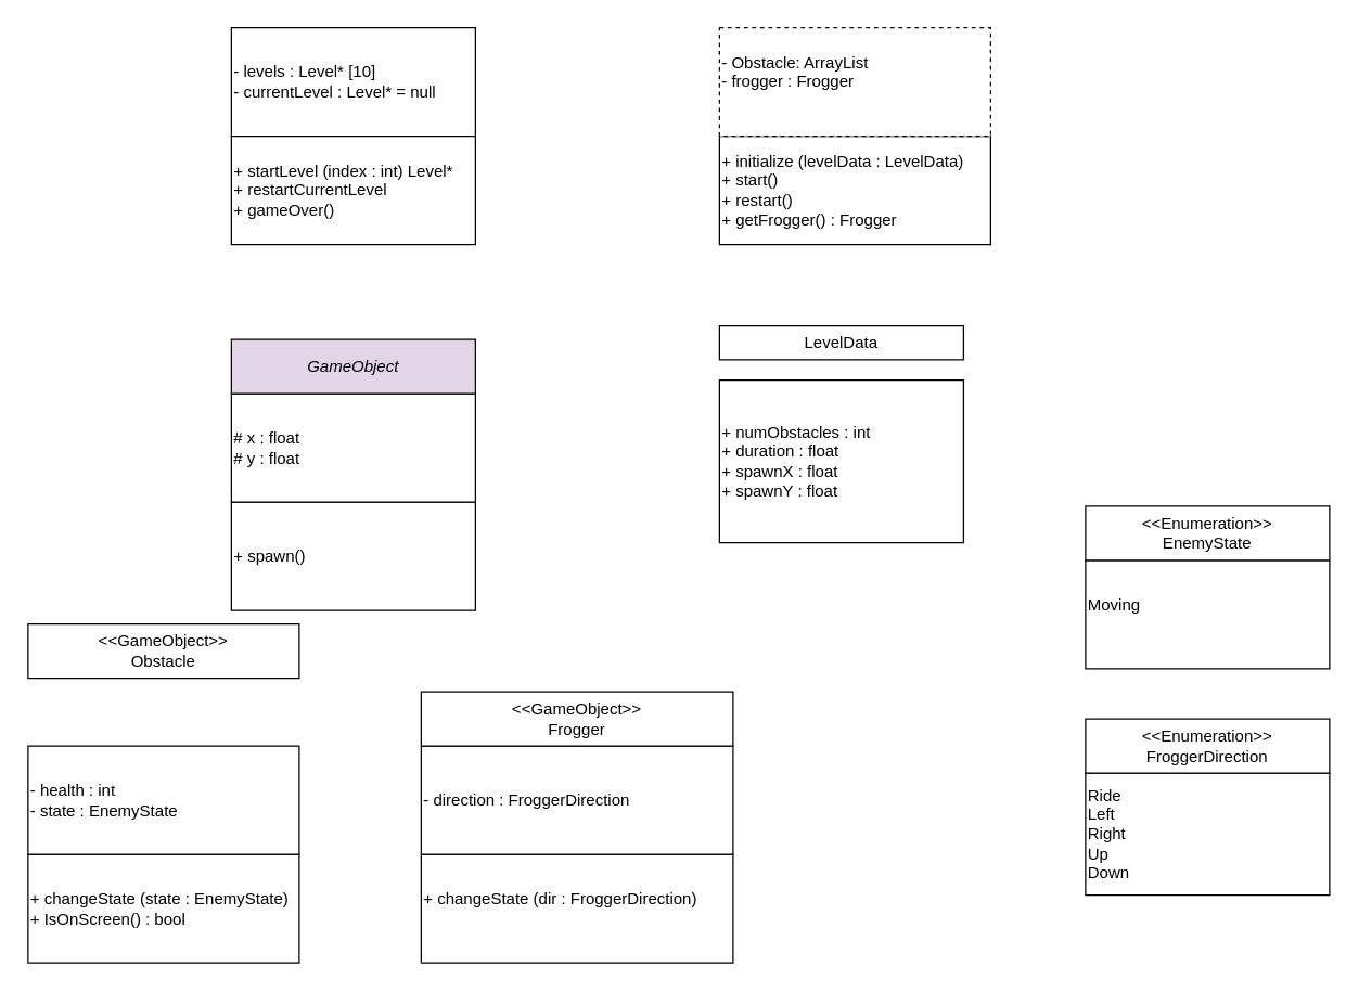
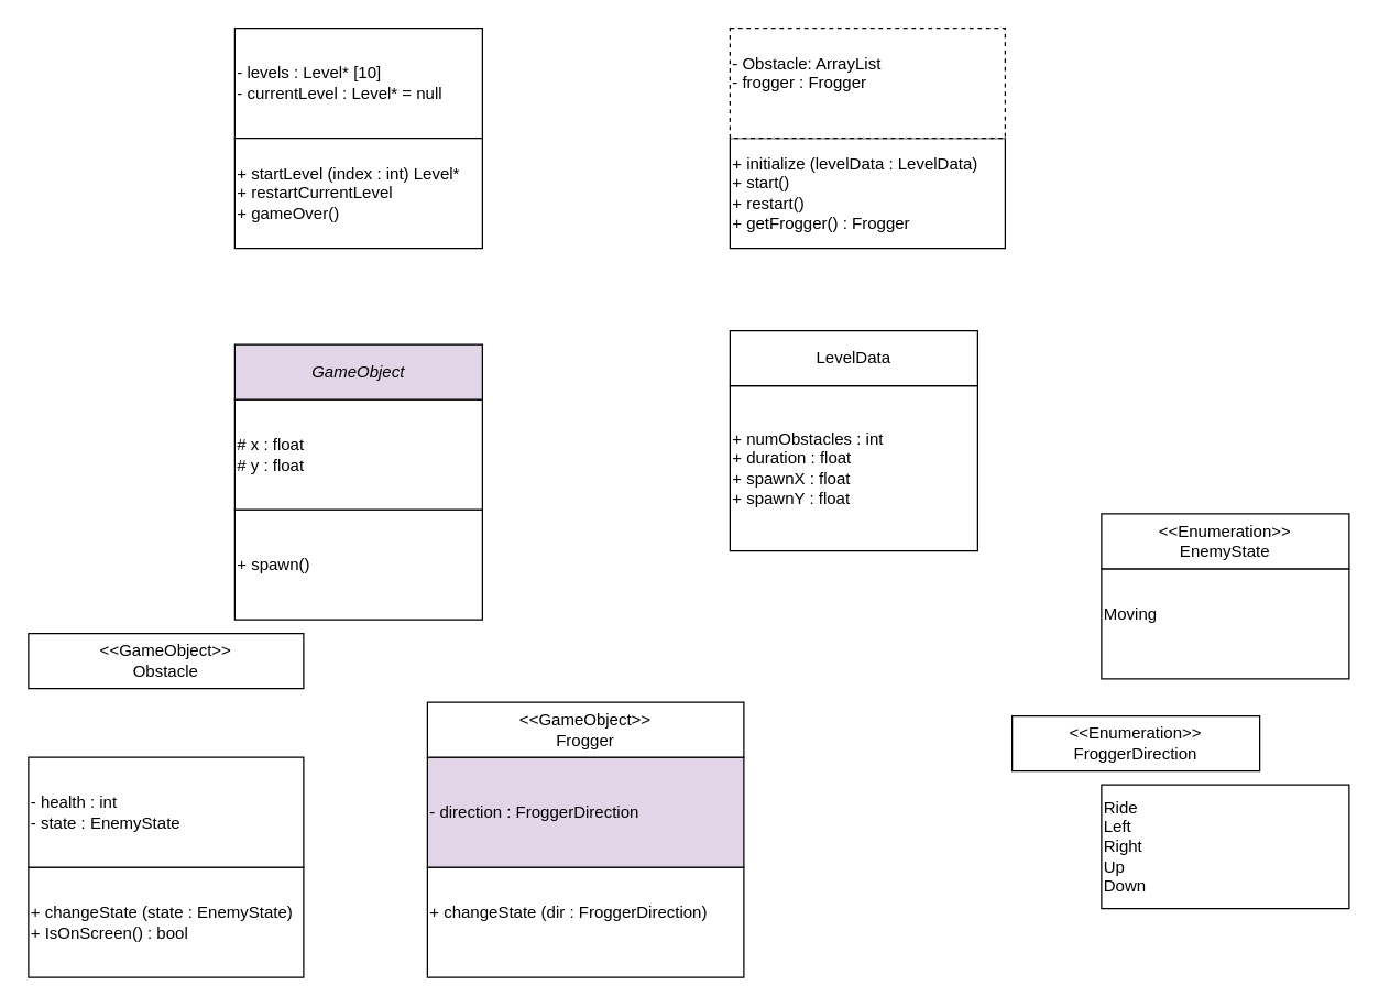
  <mxCell id="0" />
  <mxCell id="1" parent="0" />
  <mxCell id="2" value="- levels : Level* [10]&lt;div&gt;- currentLevel : Level* = null&lt;/div&gt;" style="rounded=0;whiteSpace=wrap;html=1;align=left;" vertex="1" parent="1"><mxGeometry x="170" y="20" width="180" height="80" as="geometry" /></mxCell>
  <mxCell id="3" value="+ startLevel (index : int) Level*&lt;div&gt;+ restartCurrentLevel&lt;/div&gt;&lt;div&gt;+ gameOver()&lt;/div&gt;" style="rounded=0;whiteSpace=wrap;html=1;align=left;" vertex="1" parent="1"><mxGeometry x="170" y="100" width="180" height="80" as="geometry" /></mxCell>
  <mxCell id="4" value="+ initialize (levelData : LevelData)&lt;div&gt;+ start()&lt;/div&gt;&lt;div&gt;+ restart()&lt;/div&gt;&lt;div&gt;+ getFrogger() :&amp;nbsp;&lt;span style=&quot;background-color: initial;&quot;&gt;Frogger&lt;/span&gt;&lt;/div&gt;" style="rounded=0;whiteSpace=wrap;html=1;align=left;" vertex="1" parent="1"><mxGeometry x="530" y="100" width="200" height="80" as="geometry" /></mxCell>
  <mxCell id="5" value="- Obstacle: ArrayList&lt;div&gt;- frogger : Frogger&lt;/div&gt;&lt;div&gt;&lt;br&gt;&lt;/div&gt;" style="rounded=0;whiteSpace=wrap;html=1;align=left;dashed=1;" vertex="1" parent="1"><mxGeometry x="530" y="20" width="200" height="80" as="geometry" /></mxCell>
  <mxCell id="6" value="+ spawn()" style="rounded=0;whiteSpace=wrap;html=1;align=left;" vertex="1" parent="1"><mxGeometry x="170" y="370" width="180" height="80" as="geometry" /></mxCell>
  <mxCell id="7" value="# x : float&lt;div&gt;# y : float&lt;/div&gt;" style="rounded=0;whiteSpace=wrap;html=1;align=left;" vertex="1" parent="1"><mxGeometry x="170" y="290" width="180" height="80" as="geometry" /></mxCell>
  <mxCell id="8" value="&lt;i&gt;GameObject&lt;/i&gt;" style="rounded=0;whiteSpace=wrap;html=1;fillColor=#e1d5e7;" vertex="1" parent="1"><mxGeometry x="170" y="250" width="180" height="40" as="geometry" /></mxCell>
  <mxCell id="9" value="+ numObstacles : int&lt;div&gt;+ duration : float&lt;/div&gt;&lt;div&gt;+ spawnX : float&lt;/div&gt;&lt;div&gt;+ spawnY : float&lt;/div&gt;" style="rounded=0;whiteSpace=wrap;html=1;align=left;" vertex="1" parent="1"><mxGeometry x="530" y="280" width="180" height="120" as="geometry" /></mxCell>
- <mxCell id="10" value="LevelData" style="rounded=0;whiteSpace=wrap;html=1;" vertex="1" parent="1"><mxGeometry x="530" y="240" width="180" height="25" as="geometry" /></mxCell>
+ <mxCell id="10" value="LevelData" style="rounded=0;whiteSpace=wrap;html=1;" vertex="1" parent="1"><mxGeometry x="530" y="240" width="180" height="40" as="geometry" /></mxCell>
  <mxCell id="11" value="Moving&lt;div&gt;&lt;br&gt;&lt;/div&gt;" style="rounded=0;whiteSpace=wrap;html=1;align=left;" vertex="1" parent="1"><mxGeometry x="800" y="413" width="180" height="80" as="geometry" /></mxCell>
  <mxCell id="12" value="&amp;lt;&amp;lt;Enumeration&amp;gt;&amp;gt;&lt;div&gt;EnemyState&lt;/div&gt;" style="rounded=0;whiteSpace=wrap;html=1;" vertex="1" parent="1"><mxGeometry x="800" y="373" width="180" height="40" as="geometry" /></mxCell>
  <mxCell id="13" value="&lt;div&gt;Ride&lt;/div&gt;Left&lt;div&gt;Right&lt;/div&gt;&lt;div&gt;Up&lt;/div&gt;&lt;div&gt;Down&lt;/div&gt;" style="rounded=0;whiteSpace=wrap;html=1;align=left;" vertex="1" parent="1"><mxGeometry x="800" y="570" width="180" height="90" as="geometry" /></mxCell>
- <mxCell id="14" value="&amp;lt;&amp;lt;Enumeration&amp;gt;&amp;gt;&lt;div&gt;FroggerDirection&lt;/div&gt;" style="rounded=0;whiteSpace=wrap;html=1;" vertex="1" parent="1"><mxGeometry x="800" y="530" width="180" height="40" as="geometry" /></mxCell>
+ <mxCell id="14" value="&amp;lt;&amp;lt;Enumeration&amp;gt;&amp;gt;&lt;div&gt;FroggerDirection&lt;/div&gt;" style="rounded=0;whiteSpace=wrap;html=1;" vertex="1" parent="1"><mxGeometry x="735" y="520" width="180" height="40" as="geometry" /></mxCell>
  <mxCell id="15" value="+ changeState (dir : FroggerDirection)&lt;div&gt;&lt;br&gt;&lt;/div&gt;" style="rounded=0;whiteSpace=wrap;html=1;align=left;" vertex="1" parent="1"><mxGeometry x="310" y="630" width="230" height="80" as="geometry" /></mxCell>
- <mxCell id="16" value="&lt;div&gt;- direction : FroggerDirection&lt;/div&gt;" style="rounded=0;whiteSpace=wrap;html=1;align=left;" vertex="1" parent="1"><mxGeometry x="310" y="550" width="230" height="80" as="geometry" /></mxCell>
+ <mxCell id="16" value="&lt;div&gt;- direction : FroggerDirection&lt;/div&gt;" style="rounded=0;whiteSpace=wrap;html=1;align=left;fillColor=#e1d5e7;" vertex="1" parent="1"><mxGeometry x="310" y="550" width="230" height="80" as="geometry" /></mxCell>
  <mxCell id="17" value="&amp;lt;&amp;lt;GameObject&amp;gt;&amp;gt;&lt;div&gt;Frogger&lt;/div&gt;" style="rounded=0;whiteSpace=wrap;html=1;" vertex="1" parent="1"><mxGeometry x="310" y="510" width="230" height="40" as="geometry" /></mxCell>
  <mxCell id="18" value="+ changeState (state : EnemyState)&lt;div&gt;+ IsOnScreen() : bool&lt;/div&gt;" style="rounded=0;whiteSpace=wrap;html=1;align=left;" vertex="1" parent="1"><mxGeometry x="20" y="630" width="200" height="80" as="geometry" /></mxCell>
  <mxCell id="19" value="- health : int&lt;div&gt;- state : EnemyState&lt;/div&gt;" style="rounded=0;whiteSpace=wrap;html=1;align=left;" vertex="1" parent="1"><mxGeometry x="20" y="550" width="200" height="80" as="geometry" /></mxCell>
  <mxCell id="20" value="&amp;lt;&amp;lt;GameObject&amp;gt;&amp;gt;&lt;br&gt;Obstacle" style="rounded=0;whiteSpace=wrap;html=1;" vertex="1" parent="1"><mxGeometry x="20" y="460" width="200" height="40" as="geometry" /></mxCell>
